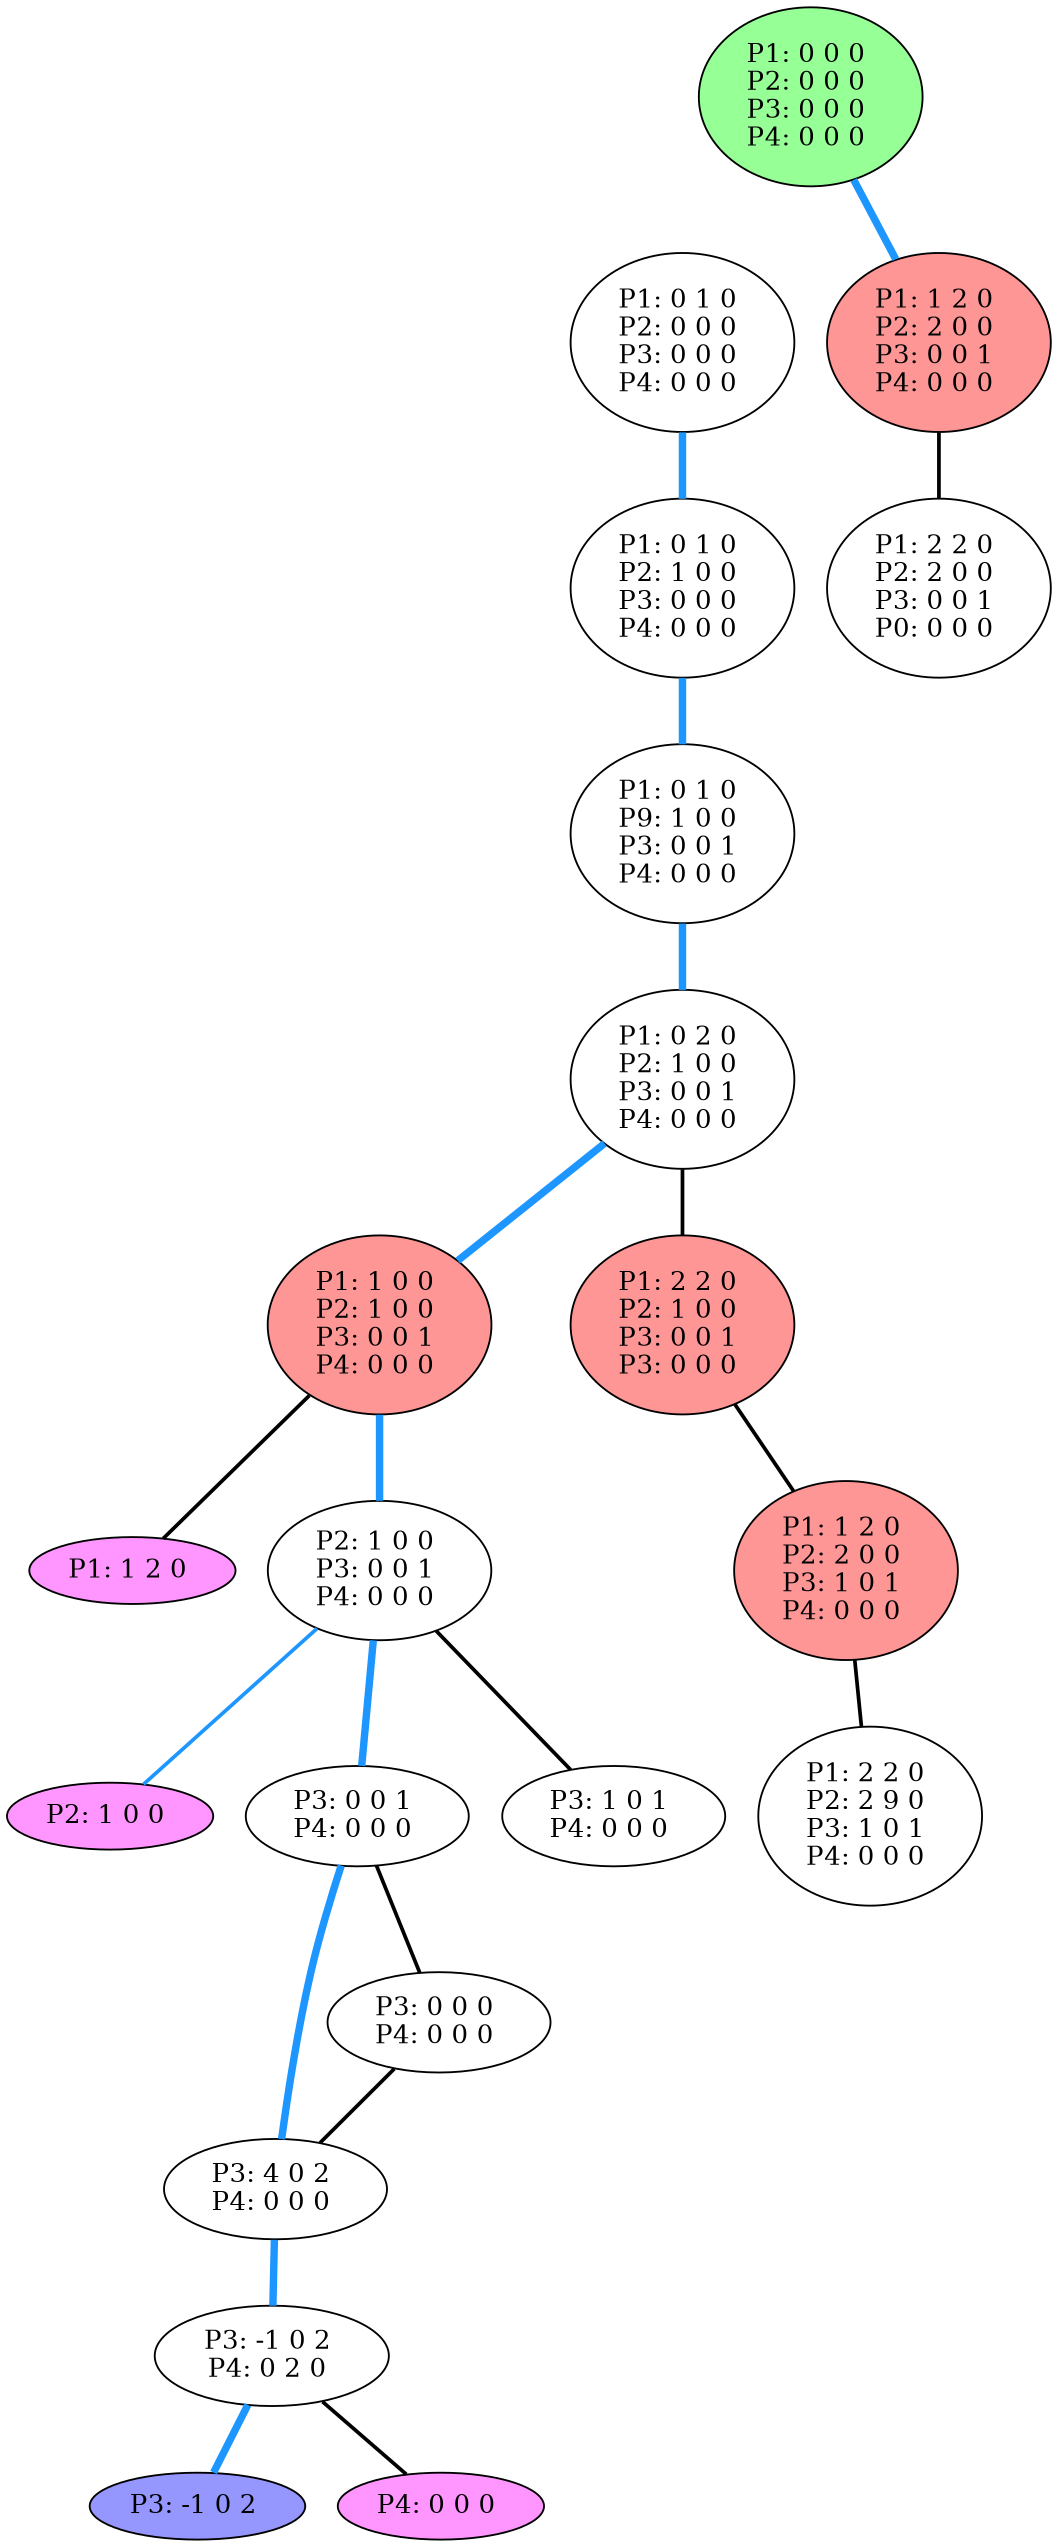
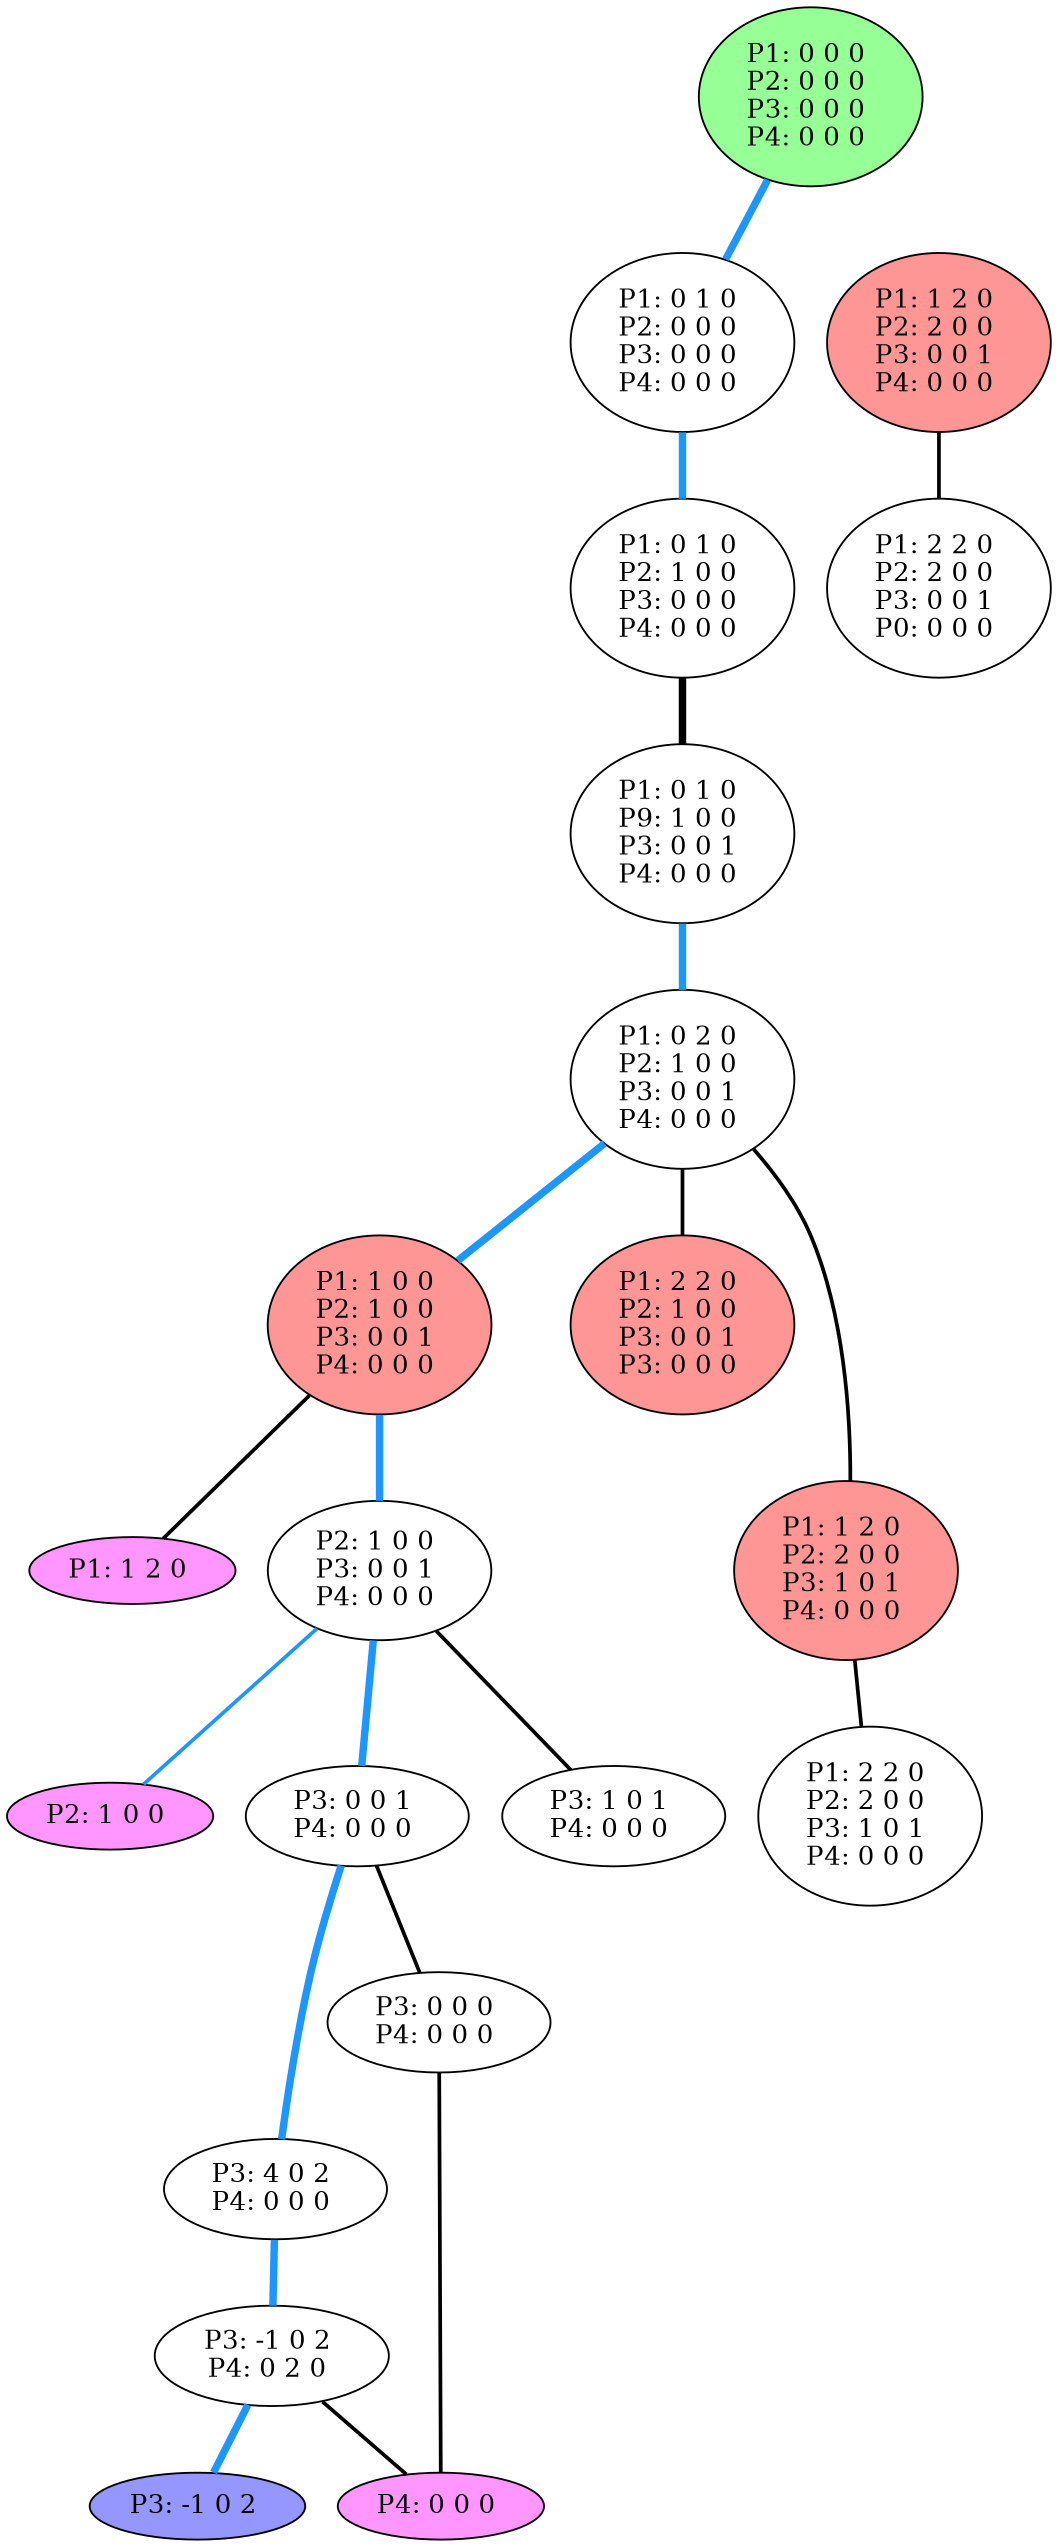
  graph {
    color=black
    edge [color="#1E96FF" style=bold]
    n1 [fillcolor="#96FF96" label="P1: 0 0 0 \nP2: 0 0 0 \nP3: 0 0 0 \nP4: 0 0 0 \n" style=filled]
    n2 [label="P1: 0 1 0 \nP2: 0 0 0 \nP3: 0 0 0 \nP4: 0 0 0 \n"]
    n3 [label="P1: 0 1 0 \nP2: 1 0 0 \nP3: 0 0 0 \nP4: 0 0 0 \n"]
    n4 [label="P1: 0 1 0 \nP9: 1 0 0 \nP3: 0 0 1 \nP4: 0 0 0 \n"]
    n5 [label="P1: 0 2 0 \nP2: 1 0 0 \nP3: 0 0 1 \nP4: 0 0 0 \n"]
    n6 [fillcolor="#FF9696" label="P1: 1 0 0 \nP2: 1 0 0 \nP3: 0 0 1 \nP4: 0 0 0 \n" style=filled]
    n7 [fillcolor="#FF9696" label="P1: 2 2 0 \nP2: 1 0 0 \nP3: 0 0 1 \nP3: 0 0 0 \n" style=filled]
    n8 [fillcolor="#FF9696" label="P1: 1 2 0 \nP2: 2 0 0 \nP3: 1 0 1 \nP4: 0 0 0 \n" style=filled]
    n9 [fillcolor="#FF96FF" label="P1: 1 2 0 \n" style=filled]
    n10 [label="P2: 1 0 0 \nP3: 0 0 1 \nP4: 0 0 0 \n"]
    n11 [fillcolor="#FF9696" label="P1: 1 2 0 \nP2: 2 0 0 \nP3: 0 0 1 \nP4: 0 0 0 \n" style=filled]
    n12 [label="P1: 2 2 0 \nP2: 2 0 0 \nP3: 0 0 1 \nP0: 0 0 0 \n"]
-   n13 [label="P1: 2 2 0 \nP2: 2 9 0 \nP3: 1 0 1 \nP4: 0 0 0 \n"]
+   n13 [label="P1: 2 2 0 \nP2: 2 0 0 \nP3: 1 0 1 \nP4: 0 0 0 \n"]
    n14 [fillcolor="#FF96FF" label="P2: 1 0 0 \n" style=filled]
    n15 [label="P3: 0 0 1 \nP4: 0 0 0 \n"]
    n16 [label="P3: 1 0 1 \nP4: 0 0 0 \n"]
    n17 [label="P3: 0 0 0 \nP4: 0 0 0 \n"]
    n18 [label="P3: 4 0 2 \nP4: 0 0 0 \n"]
    n19 [label="P3: -1 0 2 \nP4: 0 2 0 \n"]
    n20 [fillcolor="#9696FF" label="P3: -1 0 2 \n" style=filled]
    n21 [fillcolor="#FF96FF" label="P4: 0 0 0 \n" style=filled]
-   n1 -- n11 [penwidth=4.0]
+   n1 -- n2 [penwidth=4.0]
    n2 -- n3 [penwidth=4.0]
-   n3 -- n4 [penwidth=4.0]
+   n3 -- n4 [color=black penwidth=4.0]
    n4 -- n5 [penwidth=4.0]
    n5 -- n6 [penwidth=4.0]
    n5 -- n7 [color=black]
-   n7 -- n8 [color=black]
+   n5 -- n8 [color=black]
    n6 -- n9 [color=black]
    n6 -- n10 [penwidth=4.0]
    n8 -- n13 [color=black]
    n10 -- n14
    n10 -- n15 [penwidth=4.0]
    n10 -- n16 [color=black]
    n11 -- n12 [color=black]
    n15 -- n17 [color=black]
    n15 -- n18 [penwidth=4.0]
-   n17 -- n18 [color=black]
+   n17 -- n21 [color=black]
    n18 -- n19 [penwidth=4.0]
    n19 -- n20 [penwidth=4.0]
    n19 -- n21 [color=black]
  }
